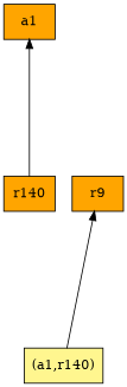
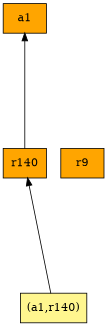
  digraph {
    rankdir=BT
    ranksep=2.0
    node [fillcolor=orange shape=record style=filled]
    n1 [label="{a1}"]
    n2 [label="{r140}"]
    n3 [label="{r9}"]
    n4 [fillcolor=khaki1 label="{(a1,r140)}"]
    n2 -> n1
-   n4 -> n3
+   n4 -> n2
  }
